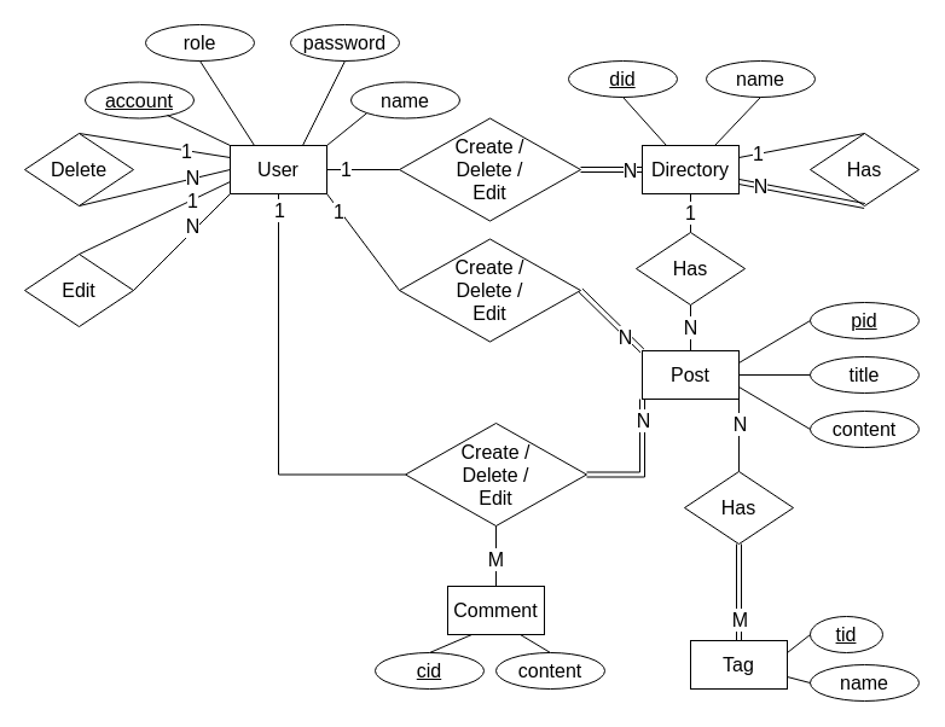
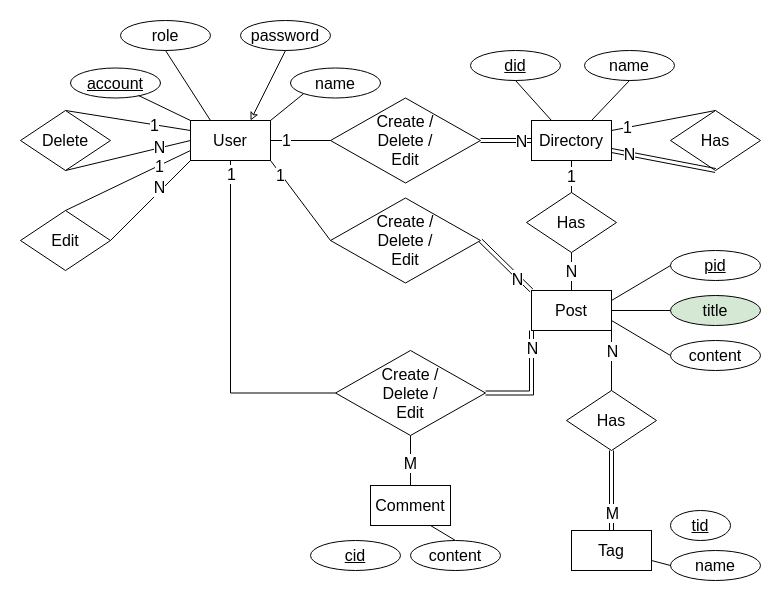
  <mxCell id="0" />
  <mxCell id="1" parent="0" />
  <mxCell id="2" style="rounded=0;orthogonalLoop=1;jettySize=auto;html=1;entryX=0.5;entryY=0;entryDx=0;entryDy=0;fontSize=16;endArrow=none;endFill=0;" edge="1" parent="1" target="12"><mxGeometry relative="1" as="geometry"><mxPoint x="190" y="130" as="sourcePoint" /></mxGeometry></mxCell>
  <mxCell id="3" value="1" style="edgeLabel;html=1;align=center;verticalAlign=middle;resizable=0;points=[];fontSize=16;" vertex="1" connectable="0" parent="2"><mxGeometry x="-0.423" relative="1" as="geometry"><mxPoint as="offset" /></mxGeometry></mxCell>
  <mxCell id="4" value="&lt;font style=&quot;font-size: 16px&quot;&gt;User&lt;/font&gt;" style="rounded=0;whiteSpace=wrap;html=1;" vertex="1" parent="1"><mxGeometry x="190" y="120" width="80" height="40" as="geometry" /></mxCell>
  <mxCell id="5" value="&lt;font style=&quot;font-size: 16px&quot;&gt;Directory&lt;/font&gt;" style="rounded=0;whiteSpace=wrap;html=1;" vertex="1" parent="1"><mxGeometry x="531" y="120" width="80" height="40" as="geometry" /></mxCell>
  <mxCell id="6" value="&lt;font style=&quot;font-size: 16px&quot;&gt;Post&lt;/font&gt;" style="rounded=0;whiteSpace=wrap;html=1;" vertex="1" parent="1"><mxGeometry x="531" y="290" width="80" height="40" as="geometry" /></mxCell>
  <mxCell id="7" value="&lt;font style=&quot;font-size: 16px&quot;&gt;Comment&lt;/font&gt;" style="rounded=0;whiteSpace=wrap;html=1;" vertex="1" parent="1"><mxGeometry x="370" y="485" width="80" height="40" as="geometry" /></mxCell>
  <mxCell id="8" value="&lt;font style=&quot;font-size: 16px&quot;&gt;Tag&lt;/font&gt;" style="rounded=0;whiteSpace=wrap;html=1;" vertex="1" parent="1"><mxGeometry x="571" y="530" width="80" height="40" as="geometry" /></mxCell>
  <mxCell id="9" value="&lt;u&gt;account&lt;/u&gt;" style="ellipse;whiteSpace=wrap;html=1;fontSize=16;" vertex="1" parent="1"><mxGeometry y="67.5" width="90" height="30" as="geometry" x="70" /></mxCell>
  <mxCell id="10" value="password" style="ellipse;whiteSpace=wrap;html=1;fontSize=16;" vertex="1" parent="1"><mxGeometry x="240" y="20" width="90" height="30" as="geometry" /></mxCell>
  <mxCell id="11" value="role" style="ellipse;whiteSpace=wrap;html=1;fontSize=16;" vertex="1" parent="1"><mxGeometry x="120" y="20" width="90" height="30" as="geometry" /></mxCell>
  <mxCell id="12" value="Delete" style="rhombus;whiteSpace=wrap;html=1;fontSize=16;" vertex="1" parent="1"><mxGeometry x="20" y="110" width="90" height="60" as="geometry" /></mxCell>
  <mxCell id="13" value="Edit" style="rhombus;whiteSpace=wrap;html=1;fontSize=16;" vertex="1" parent="1"><mxGeometry x="20" y="210" width="90" height="60" as="geometry" /></mxCell>
  <mxCell id="14" style="rounded=0;orthogonalLoop=1;jettySize=auto;html=1;exitX=0;exitY=0.5;exitDx=0;exitDy=0;entryX=0.5;entryY=1;entryDx=0;entryDy=0;fontSize=16;endArrow=none;endFill=0;" edge="1" parent="1" source="4" target="12"><mxGeometry relative="1" as="geometry"><mxPoint x="200" y="170" as="sourcePoint" /><mxPoint x="120" y="300" as="targetPoint" /></mxGeometry></mxCell>
  <mxCell id="15" value="N" style="edgeLabel;html=1;align=center;verticalAlign=middle;resizable=0;points=[];fontSize=16;" vertex="1" connectable="0" parent="14"><mxGeometry x="-0.509" y="-1" relative="1" as="geometry"><mxPoint as="offset" /></mxGeometry></mxCell>
  <mxCell id="16" style="rounded=0;orthogonalLoop=1;jettySize=auto;html=1;exitX=0;exitY=0.75;exitDx=0;exitDy=0;entryX=0.5;entryY=0;entryDx=0;entryDy=0;fontSize=16;endArrow=none;endFill=0;" edge="1" parent="1" source="4" target="13"><mxGeometry relative="1" as="geometry"><mxPoint x="220" y="170" as="sourcePoint" /><mxPoint x="210" y="300" as="targetPoint" /></mxGeometry></mxCell>
  <mxCell id="17" value="1" style="edgeLabel;html=1;align=center;verticalAlign=middle;resizable=0;points=[];fontSize=16;" vertex="1" connectable="0" parent="16"><mxGeometry x="-0.49" relative="1" as="geometry"><mxPoint as="offset" /></mxGeometry></mxCell>
  <mxCell id="18" style="rounded=0;orthogonalLoop=1;jettySize=auto;html=1;exitX=0;exitY=1;exitDx=0;exitDy=0;fontSize=16;endArrow=none;endFill=0;entryX=1;entryY=0.5;entryDx=0;entryDy=0;" edge="1" parent="1" source="4" target="13"><mxGeometry relative="1" as="geometry"><mxPoint x="240" y="170" as="sourcePoint" /><mxPoint x="200" y="220" as="targetPoint" /></mxGeometry></mxCell>
  <mxCell id="19" value="N" style="edgeLabel;html=1;align=center;verticalAlign=middle;resizable=0;points=[];fontSize=16;" vertex="1" connectable="0" parent="18"><mxGeometry x="-0.287" y="-4" relative="1" as="geometry"><mxPoint y="1" as="offset" /></mxGeometry></mxCell>
  <mxCell id="20" style="edgeStyle=none;rounded=0;orthogonalLoop=1;jettySize=auto;html=1;exitX=0;exitY=0.25;exitDx=0;exitDy=0;entryX=0;entryY=0;entryDx=0;entryDy=0;fontSize=16;endArrow=none;endFill=0;" edge="1" parent="1" source="4" target="4"><mxGeometry relative="1" as="geometry" /></mxCell>
  <mxCell id="21" style="rounded=0;orthogonalLoop=1;jettySize=auto;html=1;exitX=0.5;exitY=1;exitDx=0;exitDy=0;entryX=0.25;entryY=0;entryDx=0;entryDy=0;fontSize=16;endArrow=none;endFill=0;" edge="1" parent="1" source="11" target="4"><mxGeometry relative="1" as="geometry"><mxPoint x="220" y="170" as="sourcePoint" /><mxPoint x="195" y="260" as="targetPoint" /></mxGeometry></mxCell>
  <mxCell id="22" style="rounded=0;orthogonalLoop=1;jettySize=auto;html=1;exitX=0.756;exitY=0.917;exitDx=0;exitDy=0;fontSize=16;endArrow=none;endFill=0;entryX=0;entryY=0;entryDx=0;entryDy=0;exitPerimeter=0;" edge="1" parent="1" source="9" target="4"><mxGeometry relative="1" as="geometry"><mxPoint x="155" y="90" as="sourcePoint" /><mxPoint x="130" y="100" as="targetPoint" /></mxGeometry></mxCell>
- <mxCell id="23" style="rounded=0;orthogonalLoop=1;jettySize=auto;html=1;exitX=0.5;exitY=1;exitDx=0;exitDy=0;fontSize=16;endArrow=none;endFill=0;entryX=0.75;entryY=0;entryDx=0;entryDy=0;" edge="1" parent="1" source="10" target="4"><mxGeometry relative="1" as="geometry"><mxPoint x="240" y="50" as="sourcePoint" /><mxPoint x="240" y="130" as="targetPoint" /></mxGeometry></mxCell>
+ <mxCell id="23" style="rounded=0;orthogonalLoop=1;jettySize=auto;html=1;exitX=0.5;exitY=1;exitDx=0;exitDy=0;fontSize=16;endArrow=classic;endFill=0;entryX=0.75;entryY=0;entryDx=0;entryDy=0;" edge="1" parent="1" source="10" target="4"><mxGeometry relative="1" as="geometry"><mxPoint x="240" y="50" as="sourcePoint" /><mxPoint x="240" y="130" as="targetPoint" /></mxGeometry></mxCell>
  <mxCell id="24" value="&lt;u&gt;did&lt;/u&gt;" style="ellipse;whiteSpace=wrap;html=1;fontSize=16;" vertex="1" parent="1"><mxGeometry x="470" y="50" width="90" height="30" as="geometry" /></mxCell>
  <mxCell id="25" value="name" style="ellipse;whiteSpace=wrap;html=1;fontSize=16;" vertex="1" parent="1"><mxGeometry x="584" y="50" width="90" height="30" as="geometry" /></mxCell>
  <mxCell id="26" value="name" style="ellipse;whiteSpace=wrap;html=1;fontSize=16;" vertex="1" parent="1"><mxGeometry x="290" y="67.5" width="90" height="30" as="geometry" /></mxCell>
  <mxCell id="27" style="rounded=0;orthogonalLoop=1;jettySize=auto;html=1;exitX=0;exitY=1;exitDx=0;exitDy=0;entryX=1;entryY=0;entryDx=0;entryDy=0;fontSize=16;endArrow=none;endFill=0;" edge="1" parent="1" source="26" target="4"><mxGeometry relative="1" as="geometry"><mxPoint x="115" y="100" as="sourcePoint" /><mxPoint x="220" y="130" as="targetPoint" /></mxGeometry></mxCell>
  <mxCell id="28" style="rounded=0;orthogonalLoop=1;jettySize=auto;html=1;exitX=0.5;exitY=1;exitDx=0;exitDy=0;fontSize=16;endArrow=none;endFill=0;entryX=0.25;entryY=0;entryDx=0;entryDy=0;" edge="1" parent="1" source="24" target="5"><mxGeometry relative="1" as="geometry"><mxPoint x="336" y="110" as="sourcePoint" /><mxPoint x="551" y="110" as="targetPoint" /></mxGeometry></mxCell>
  <mxCell id="29" style="rounded=0;orthogonalLoop=1;jettySize=auto;html=1;exitX=0.5;exitY=1;exitDx=0;exitDy=0;fontSize=16;endArrow=none;endFill=0;entryX=0.75;entryY=0;entryDx=0;entryDy=0;" edge="1" parent="1" source="25" target="5"><mxGeometry relative="1" as="geometry"><mxPoint x="526" y="70" as="sourcePoint" /><mxPoint x="561" y="130" as="targetPoint" /></mxGeometry></mxCell>
  <mxCell id="30" value="Has" style="rhombus;whiteSpace=wrap;html=1;fontSize=16;" vertex="1" parent="1"><mxGeometry x="670" y="110" width="90" height="60" as="geometry" /></mxCell>
  <mxCell id="31" style="rounded=0;orthogonalLoop=1;jettySize=auto;html=1;exitX=0.5;exitY=0;exitDx=0;exitDy=0;fontSize=16;endArrow=none;endFill=0;entryX=1;entryY=0.25;entryDx=0;entryDy=0;" edge="1" parent="1" source="30" target="5"><mxGeometry relative="1" as="geometry"><mxPoint x="639" y="90" as="sourcePoint" /><mxPoint x="601" y="130" as="targetPoint" /></mxGeometry></mxCell>
  <mxCell id="32" value="1" style="edgeLabel;html=1;align=center;verticalAlign=middle;resizable=0;points=[];fontSize=16;" vertex="1" connectable="0" parent="31"><mxGeometry x="0.693" relative="1" as="geometry"><mxPoint as="offset" /></mxGeometry></mxCell>
  <mxCell id="33" value="Create /&lt;br&gt;Delete /&lt;br&gt;Edit" style="rhombus;whiteSpace=wrap;html=1;fontSize=16;" vertex="1" parent="1"><mxGeometry x="330" y="97.5" width="150" height="85" as="geometry" /></mxCell>
  <mxCell id="34" style="rounded=0;orthogonalLoop=1;jettySize=auto;html=1;exitX=0;exitY=0.5;exitDx=0;exitDy=0;entryX=1;entryY=0.5;entryDx=0;entryDy=0;fontSize=16;endArrow=none;endFill=0;" edge="1" parent="1" source="33" target="4"><mxGeometry relative="1" as="geometry"><mxPoint x="315" y="70" as="sourcePoint" /><mxPoint x="260" y="130" as="targetPoint" /></mxGeometry></mxCell>
  <mxCell id="35" value="1" style="edgeLabel;html=1;align=center;verticalAlign=middle;resizable=0;points=[];fontSize=16;" vertex="1" connectable="0" parent="34"><mxGeometry x="0.5" y="-1" relative="1" as="geometry"><mxPoint as="offset" /></mxGeometry></mxCell>
  <mxCell id="36" value="Has" style="rhombus;whiteSpace=wrap;html=1;fontSize=16;" vertex="1" parent="1"><mxGeometry x="526" y="192" width="90" height="60" as="geometry" /></mxCell>
  <mxCell id="37" value="1" style="rounded=0;orthogonalLoop=1;jettySize=auto;html=1;exitX=0.5;exitY=0;exitDx=0;exitDy=0;fontSize=16;endArrow=none;endFill=0;entryX=0.5;entryY=1;entryDx=0;entryDy=0;" edge="1" parent="1" source="36" target="5"><mxGeometry relative="1" as="geometry"><mxPoint x="725" y="180" as="sourcePoint" /><mxPoint x="621" y="160" as="targetPoint" /></mxGeometry></mxCell>
  <mxCell id="38" value="N" style="rounded=0;orthogonalLoop=1;jettySize=auto;html=1;exitX=0.5;exitY=0;exitDx=0;exitDy=0;fontSize=16;endArrow=none;endFill=0;entryX=0.5;entryY=1;entryDx=0;entryDy=0;" edge="1" parent="1" source="6" target="36"><mxGeometry relative="1" as="geometry"><mxPoint x="581" y="210" as="sourcePoint" /><mxPoint x="581" y="160" as="targetPoint" /></mxGeometry></mxCell>
  <mxCell id="39" style="rounded=0;orthogonalLoop=1;jettySize=auto;html=1;exitX=0;exitY=0.5;exitDx=0;exitDy=0;entryX=1;entryY=1;entryDx=0;entryDy=0;fontSize=16;endArrow=none;endFill=0;" edge="1" parent="1" source="54" target="4"><mxGeometry relative="1" as="geometry"><mxPoint x="360" y="430" as="sourcePoint" /><mxPoint x="270" y="370" as="targetPoint" /></mxGeometry></mxCell>
  <mxCell id="40" value="1" style="edgeLabel;html=1;align=center;verticalAlign=middle;resizable=0;points=[];fontSize=16;" vertex="1" connectable="0" parent="39"><mxGeometry x="0.668" y="1" relative="1" as="geometry"><mxPoint as="offset" /></mxGeometry></mxCell>
  <mxCell id="41" value="&lt;u&gt;pid&lt;/u&gt;" style="ellipse;whiteSpace=wrap;html=1;fontSize=16;" vertex="1" parent="1"><mxGeometry x="670" y="250" width="90" height="30" as="geometry" /></mxCell>
- <mxCell id="42" value="title" style="ellipse;whiteSpace=wrap;html=1;fontSize=16;" vertex="1" parent="1"><mxGeometry x="670" y="295" width="90" height="30" as="geometry" /></mxCell>
+ <mxCell id="42" value="title" style="ellipse;whiteSpace=wrap;html=1;fontSize=16;fillColor=#d5e8d4;" vertex="1" parent="1"><mxGeometry x="670" y="295" width="90" height="30" as="geometry" /></mxCell>
  <mxCell id="43" value="content" style="ellipse;whiteSpace=wrap;html=1;fontSize=16;" vertex="1" parent="1"><mxGeometry x="670" y="340" width="90" height="30" as="geometry" /></mxCell>
  <mxCell id="44" style="rounded=0;orthogonalLoop=1;jettySize=auto;html=1;exitX=1;exitY=0.25;exitDx=0;exitDy=0;fontSize=16;endArrow=none;endFill=0;entryX=0;entryY=0.5;entryDx=0;entryDy=0;" edge="1" parent="1" source="6" target="41"><mxGeometry relative="1" as="geometry"><mxPoint x="581" y="340" as="sourcePoint" /><mxPoint x="581" y="270" as="targetPoint" /></mxGeometry></mxCell>
  <mxCell id="45" style="rounded=0;orthogonalLoop=1;jettySize=auto;html=1;exitX=1;exitY=0.5;exitDx=0;exitDy=0;fontSize=16;endArrow=none;endFill=0;entryX=0;entryY=0.5;entryDx=0;entryDy=0;" edge="1" parent="1" source="6" target="42"><mxGeometry relative="1" as="geometry"><mxPoint x="621" y="340" as="sourcePoint" /><mxPoint x="660" y="305" as="targetPoint" /></mxGeometry></mxCell>
  <mxCell id="46" style="rounded=0;orthogonalLoop=1;jettySize=auto;html=1;exitX=1;exitY=0.75;exitDx=0;exitDy=0;fontSize=16;endArrow=none;endFill=0;entryX=0;entryY=0.5;entryDx=0;entryDy=0;" edge="1" parent="1" source="6" target="43"><mxGeometry relative="1" as="geometry"><mxPoint x="621" y="350" as="sourcePoint" /><mxPoint x="660" y="350" as="targetPoint" /></mxGeometry></mxCell>
  <mxCell id="47" value="Has" style="rhombus;whiteSpace=wrap;html=1;fontSize=16;" vertex="1" parent="1"><mxGeometry x="566" y="390" width="90" height="60" as="geometry" /></mxCell>
  <mxCell id="48" style="rounded=0;orthogonalLoop=1;jettySize=auto;html=1;exitX=0.5;exitY=0;exitDx=0;exitDy=0;fontSize=16;endArrow=none;endFill=0;entryX=1;entryY=1;entryDx=0;entryDy=0;" edge="1" parent="1" source="47" target="6"><mxGeometry relative="1" as="geometry"><mxPoint x="725" y="400" as="sourcePoint" /><mxPoint x="710" y="400" as="targetPoint" /></mxGeometry></mxCell>
  <mxCell id="49" value="N" style="edgeLabel;html=1;align=center;verticalAlign=middle;resizable=0;points=[];fontSize=16;" vertex="1" connectable="0" parent="48"><mxGeometry x="0.704" relative="1" as="geometry"><mxPoint y="11" as="offset" /></mxGeometry></mxCell>
  <mxCell id="50" value="&lt;u&gt;tid&lt;/u&gt;" style="ellipse;whiteSpace=wrap;html=1;fontSize=16;" vertex="1" parent="1"><mxGeometry x="670" y="510" width="60" height="30" as="geometry" /></mxCell>
  <mxCell id="51" value="name" style="ellipse;whiteSpace=wrap;html=1;fontSize=16;" vertex="1" parent="1"><mxGeometry x="670" y="550" width="90" height="30" as="geometry" /></mxCell>
- <mxCell id="52" style="rounded=0;orthogonalLoop=1;jettySize=auto;html=1;fontSize=16;endArrow=none;endFill=0;entryX=0;entryY=0.5;entryDx=0;entryDy=0;exitX=1;exitY=0.25;exitDx=0;exitDy=0;" edge="1" parent="1" source="8" target="50"><mxGeometry relative="1" as="geometry"><mxPoint x="661" y="570" as="sourcePoint" /><mxPoint x="591" y="500" as="targetPoint" /></mxGeometry></mxCell>
  <mxCell id="53" style="rounded=0;orthogonalLoop=1;jettySize=auto;html=1;fontSize=16;endArrow=none;endFill=0;entryX=0;entryY=0.5;entryDx=0;entryDy=0;exitX=1;exitY=0.75;exitDx=0;exitDy=0;" edge="1" parent="1" source="8" target="51"><mxGeometry relative="1" as="geometry"><mxPoint x="661" y="590" as="sourcePoint" /><mxPoint x="680" y="567.5" as="targetPoint" /></mxGeometry></mxCell>
  <mxCell id="54" value="Create /&lt;br&gt;Delete /&lt;br&gt;Edit" style="rhombus;whiteSpace=wrap;html=1;fontSize=16;" vertex="1" parent="1"><mxGeometry x="330" y="197.5" width="150" height="85" as="geometry" /></mxCell>
  <mxCell id="55" value="Create /&lt;br&gt;Delete /&lt;br&gt;Edit" style="rhombus;whiteSpace=wrap;html=1;fontSize=16;" vertex="1" parent="1"><mxGeometry x="335" y="350" width="150" height="85" as="geometry" /></mxCell>
  <mxCell id="56" style="rounded=0;orthogonalLoop=1;jettySize=auto;html=1;exitX=0;exitY=0.5;exitDx=0;exitDy=0;entryX=0.5;entryY=1;entryDx=0;entryDy=0;fontSize=16;endArrow=none;endFill=0;edgeStyle=orthogonalEdgeStyle;" edge="1" parent="1" source="55" target="4"><mxGeometry relative="1" as="geometry"><mxPoint x="340" y="245" as="sourcePoint" /><mxPoint x="280" y="170" as="targetPoint" /></mxGeometry></mxCell>
  <mxCell id="57" value="1" style="edgeLabel;html=1;align=center;verticalAlign=middle;resizable=0;points=[];fontSize=16;" vertex="1" connectable="0" parent="56"><mxGeometry x="0.885" y="-1" relative="1" as="geometry"><mxPoint x="-1" y="-6" as="offset" /></mxGeometry></mxCell>
  <mxCell id="58" value="M" style="rounded=0;orthogonalLoop=1;jettySize=auto;html=1;fontSize=16;endArrow=none;endFill=0;entryX=0.5;entryY=1;entryDx=0;entryDy=0;exitX=0.5;exitY=0;exitDx=0;exitDy=0;" edge="1" parent="1" source="7" target="55"><mxGeometry x="-0.111" relative="1" as="geometry"><mxPoint x="500" y="440" as="sourcePoint" /><mxPoint x="410" y="445" as="targetPoint" /><mxPoint as="offset" /></mxGeometry></mxCell>
- <mxCell id="59" style="edgeStyle=none;rounded=0;orthogonalLoop=1;jettySize=auto;html=1;exitX=0.5;exitY=0;exitDx=0;exitDy=0;entryX=0.25;entryY=1;entryDx=0;entryDy=0;fontSize=16;endArrow=none;endFill=0;" edge="1" parent="1" source="60" target="7"><mxGeometry relative="1" as="geometry" /></mxCell>
  <mxCell id="60" value="&lt;u&gt;cid&lt;/u&gt;" style="ellipse;whiteSpace=wrap;html=1;fontSize=16;" vertex="1" parent="1"><mxGeometry x="310" y="540" width="90" height="30" as="geometry" /></mxCell>
  <mxCell id="61" style="edgeStyle=none;rounded=0;orthogonalLoop=1;jettySize=auto;html=1;exitX=0.5;exitY=0;exitDx=0;exitDy=0;entryX=0.75;entryY=1;entryDx=0;entryDy=0;fontSize=16;endArrow=none;endFill=0;" edge="1" parent="1" source="62" target="7"><mxGeometry relative="1" as="geometry" /></mxCell>
  <mxCell id="62" value="content" style="ellipse;whiteSpace=wrap;html=1;fontSize=16;" vertex="1" parent="1"><mxGeometry x="410" y="540" width="90" height="30" as="geometry" /></mxCell>
  <mxCell id="63" value="" style="shape=link;html=1;rounded=0;fontSize=16;endArrow=none;endFill=0;exitX=1;exitY=0.5;exitDx=0;exitDy=0;entryX=0;entryY=0.5;entryDx=0;entryDy=0;" edge="1" parent="1" source="33" target="5"><mxGeometry relative="1" as="geometry"><mxPoint x="400" y="380" as="sourcePoint" /><mxPoint x="510" y="190" as="targetPoint" /></mxGeometry></mxCell>
  <mxCell id="64" value="N" style="edgeLabel;html=1;align=center;verticalAlign=middle;resizable=0;points=[];fontSize=16;" vertex="1" connectable="0" parent="63"><mxGeometry x="0.372" y="4" relative="1" as="geometry"><mxPoint x="5" y="4" as="offset" /></mxGeometry></mxCell>
  <mxCell id="65" value="" style="shape=link;html=1;rounded=0;fontSize=16;endArrow=none;endFill=0;exitX=0.5;exitY=1;exitDx=0;exitDy=0;entryX=1;entryY=0.75;entryDx=0;entryDy=0;" edge="1" parent="1" source="30" target="5"><mxGeometry relative="1" as="geometry"><mxPoint x="490" y="150" as="sourcePoint" /><mxPoint x="541" y="150" as="targetPoint" /></mxGeometry></mxCell>
  <mxCell id="66" value="N" style="edgeLabel;html=1;align=center;verticalAlign=middle;resizable=0;points=[];fontSize=16;" vertex="1" connectable="0" parent="65"><mxGeometry x="0.372" y="4" relative="1" as="geometry"><mxPoint x="-14" y="-7" as="offset" /></mxGeometry></mxCell>
  <mxCell id="67" value="" style="shape=link;html=1;rounded=0;fontSize=16;endArrow=none;endFill=0;exitX=1;exitY=0.5;exitDx=0;exitDy=0;entryX=0;entryY=0;entryDx=0;entryDy=0;" edge="1" parent="1" source="54" target="6"><mxGeometry relative="1" as="geometry"><mxPoint x="490" y="150" as="sourcePoint" /><mxPoint x="541" y="150" as="targetPoint" /></mxGeometry></mxCell>
  <mxCell id="68" value="N" style="edgeLabel;html=1;align=center;verticalAlign=middle;resizable=0;points=[];fontSize=16;" vertex="1" connectable="0" parent="67"><mxGeometry x="0.372" y="4" relative="1" as="geometry"><mxPoint x="-1" y="7" as="offset" /></mxGeometry></mxCell>
  <mxCell id="69" value="" style="shape=link;html=1;rounded=0;fontSize=16;endArrow=none;endFill=0;exitX=0.5;exitY=1;exitDx=0;exitDy=0;entryX=0.5;entryY=0;entryDx=0;entryDy=0;" edge="1" parent="1" source="47" target="8"><mxGeometry relative="1" as="geometry"><mxPoint x="490" y="250" as="sourcePoint" /><mxPoint x="541" y="300" as="targetPoint" /></mxGeometry></mxCell>
  <mxCell id="70" value="M" style="edgeLabel;html=1;align=center;verticalAlign=middle;resizable=0;points=[];fontSize=16;" vertex="1" connectable="0" parent="69"><mxGeometry x="0.372" y="4" relative="1" as="geometry"><mxPoint x="-4" y="7" as="offset" /></mxGeometry></mxCell>
  <mxCell id="71" value="" style="shape=link;html=1;rounded=0;fontSize=16;endArrow=none;endFill=0;exitX=1;exitY=0.5;exitDx=0;exitDy=0;entryX=0;entryY=1;entryDx=0;entryDy=0;edgeStyle=orthogonalEdgeStyle;" edge="1" parent="1" source="55" target="6"><mxGeometry relative="1" as="geometry"><mxPoint x="490" y="250" as="sourcePoint" /><mxPoint x="541" y="300" as="targetPoint" /></mxGeometry></mxCell>
  <mxCell id="72" value="N" style="edgeLabel;html=1;align=center;verticalAlign=middle;resizable=0;points=[];fontSize=16;" vertex="1" connectable="0" parent="71"><mxGeometry x="0.372" y="4" relative="1" as="geometry"><mxPoint x="4" y="-17" as="offset" /></mxGeometry></mxCell>
